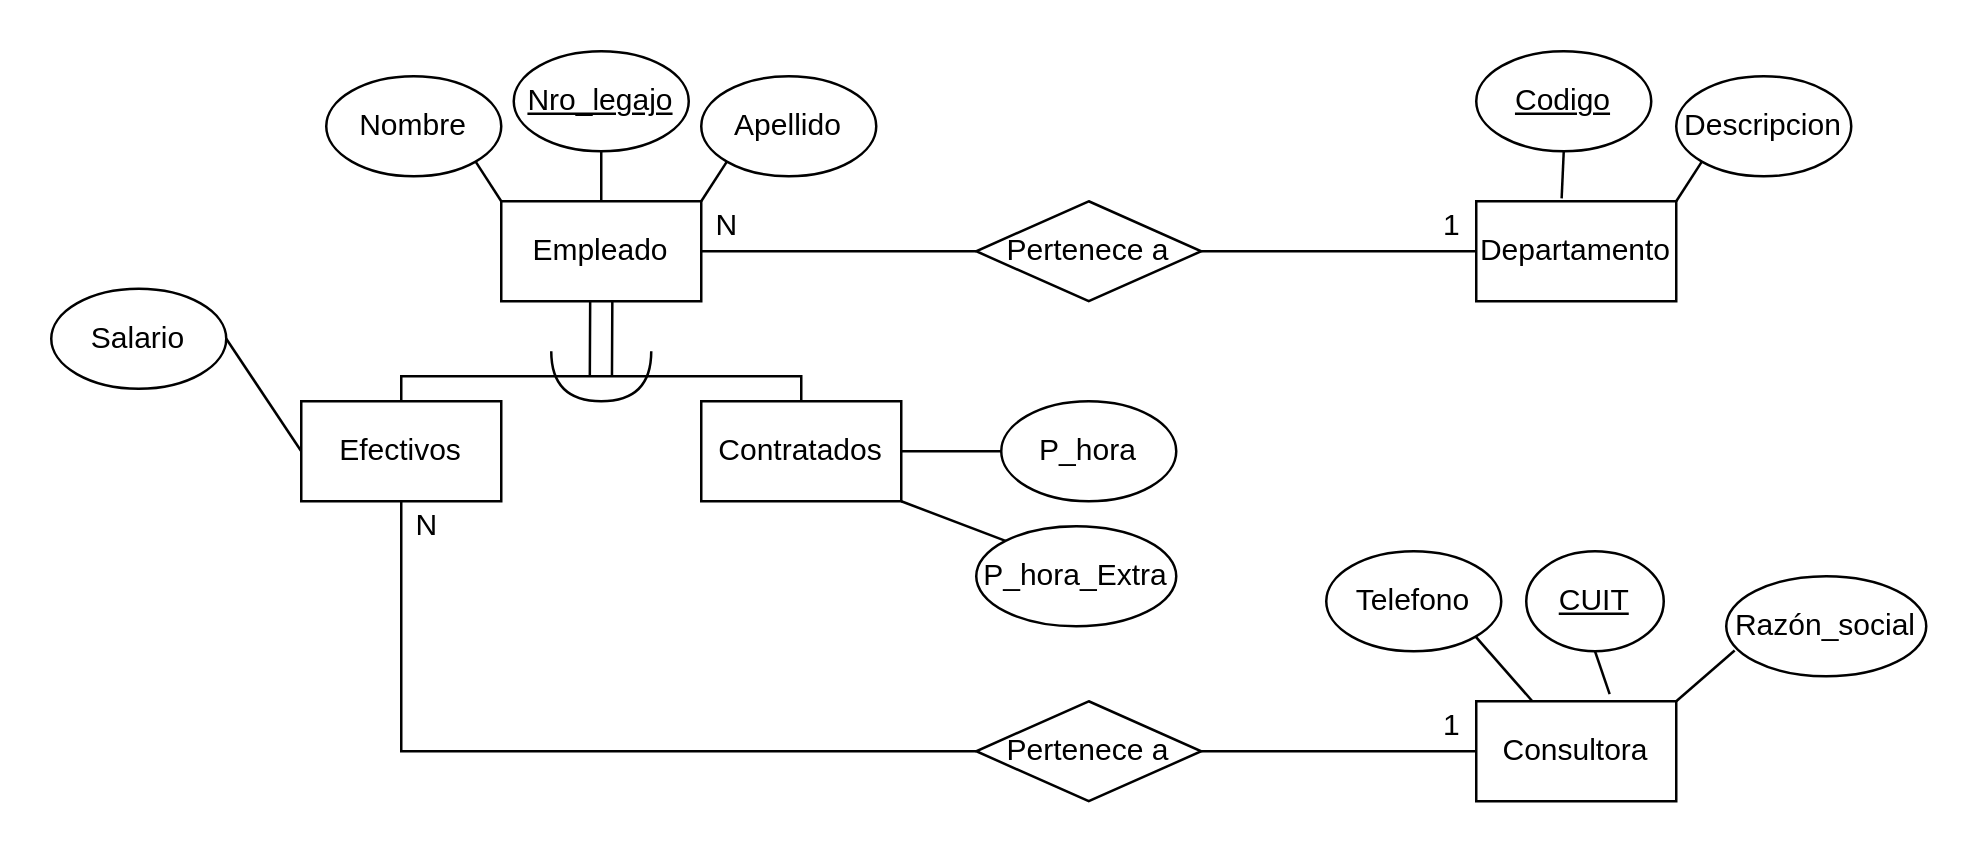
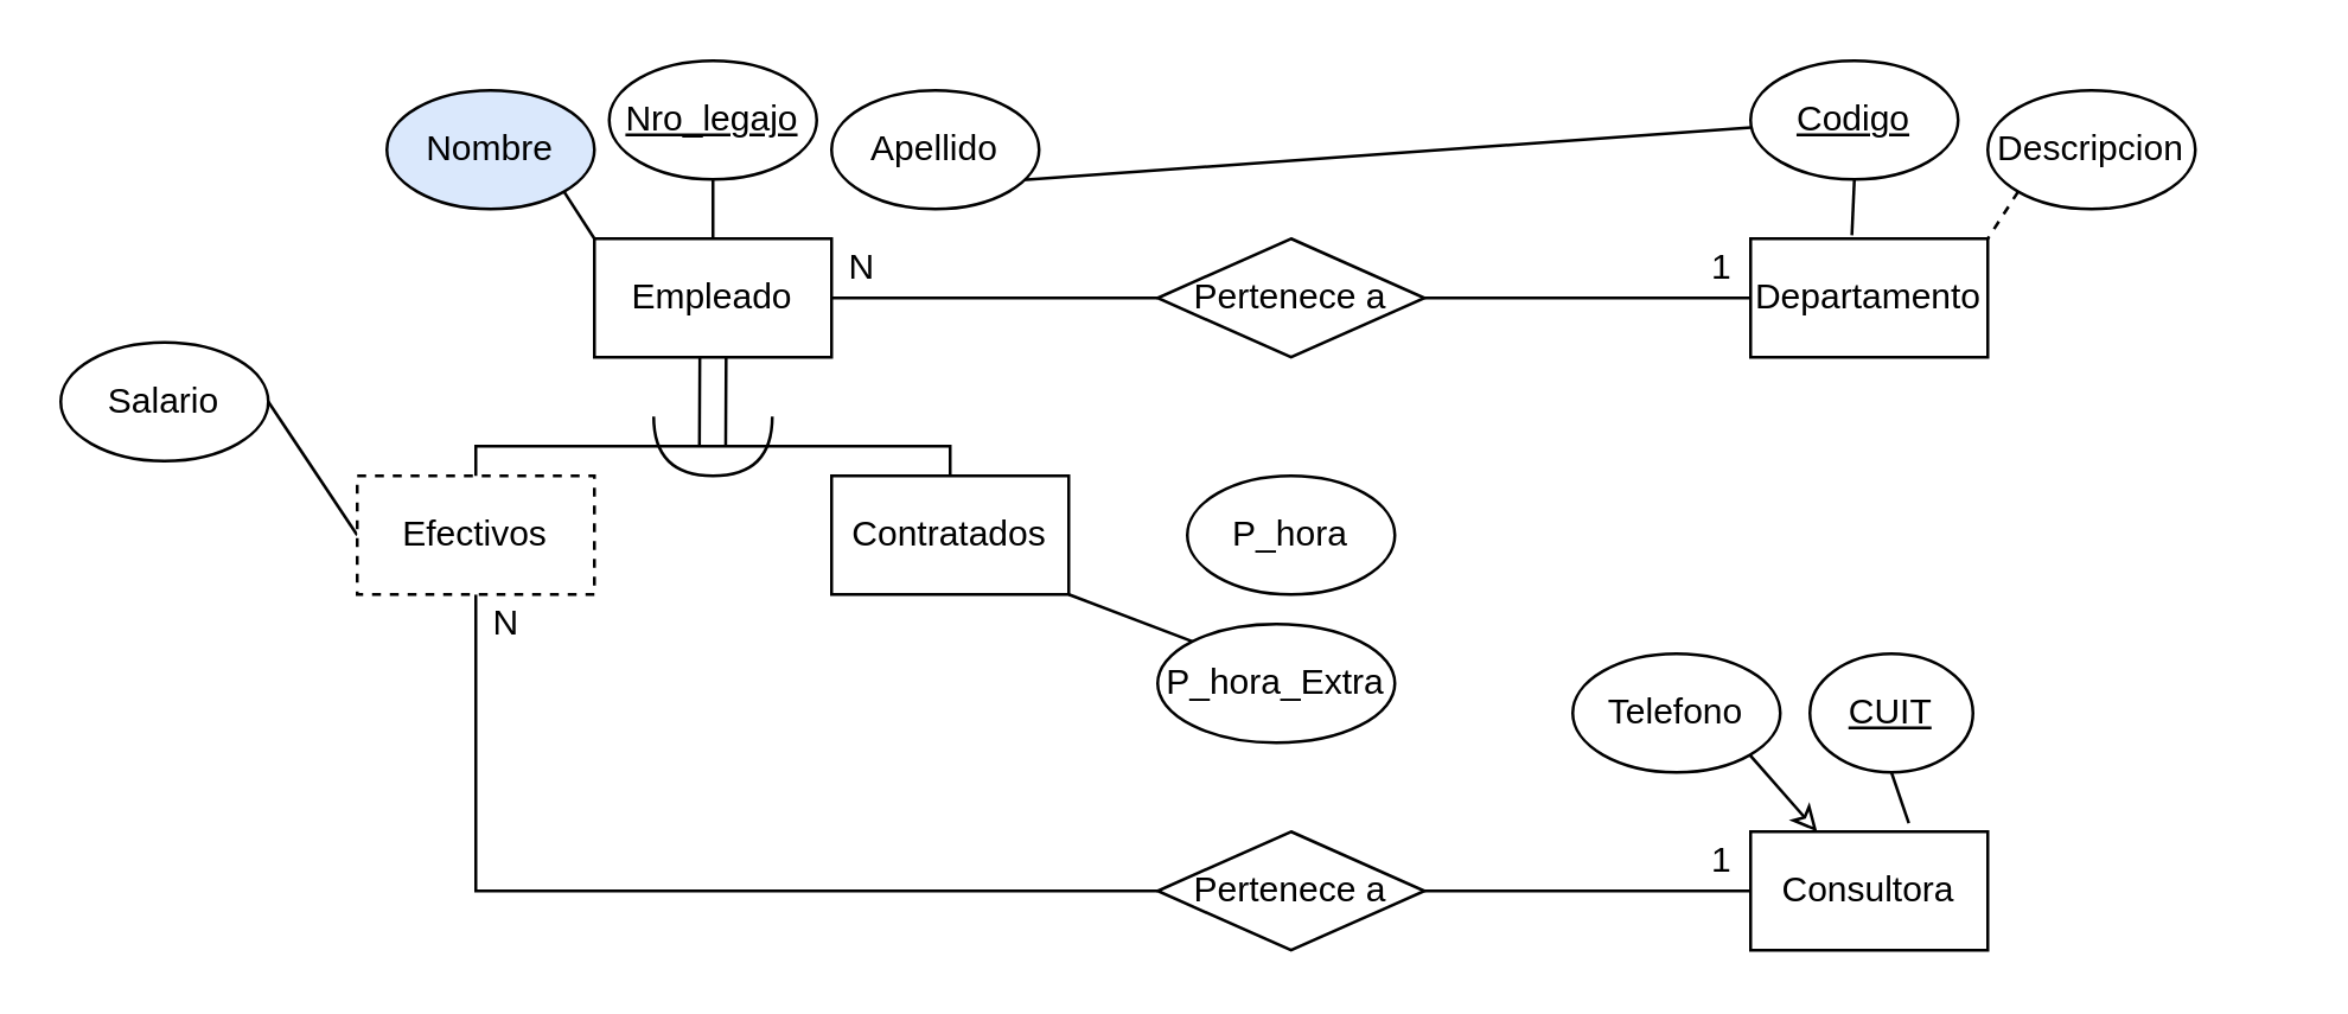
  <mxCell id="0" />
  <mxCell id="1" parent="0" />
  <mxCell id="2" style="rounded=0;orthogonalLoop=1;jettySize=auto;html=1;exitX=1;exitY=0.5;exitDx=0;exitDy=0;entryX=0;entryY=0.5;entryDx=0;entryDy=0;strokeWidth=1;endArrow=none;endFill=0;" parent="1" source="4" target="17" edge="1"><mxGeometry relative="1" as="geometry" /></mxCell>
  <mxCell id="3" style="edgeStyle=orthogonalEdgeStyle;rounded=0;orthogonalLoop=1;jettySize=auto;html=1;exitX=0.5;exitY=1;exitDx=0;exitDy=0;endArrow=none;endFill=0;shape=link;width=-8.857;" parent="1" source="4" edge="1"><mxGeometry relative="1" as="geometry"><mxPoint x="239.857" y="150" as="targetPoint" /></mxGeometry></mxCell>
  <mxCell id="4" value="Empleado" style="whiteSpace=wrap;html=1;align=center;" parent="1" vertex="1"><mxGeometry x="200" y="80" width="80" height="40" as="geometry" /></mxCell>
  <mxCell id="5" style="rounded=0;orthogonalLoop=1;jettySize=auto;html=1;exitX=1;exitY=1;exitDx=0;exitDy=0;entryX=0;entryY=0;entryDx=0;entryDy=0;endArrow=none;endFill=0;strokeWidth=1;" parent="1" source="6" target="4" edge="1"><mxGeometry relative="1" as="geometry" /></mxCell>
- <mxCell id="6" value="Nombre" style="ellipse;whiteSpace=wrap;html=1;align=center;" parent="1" vertex="1"><mxGeometry x="130" y="30" width="70" height="40" as="geometry" /></mxCell>
+ <mxCell id="6" value="Nombre" style="ellipse;whiteSpace=wrap;html=1;align=center;fillColor=#dae8fc;" parent="1" vertex="1"><mxGeometry x="130" y="30" width="70" height="40" as="geometry" /></mxCell>
  <mxCell id="7" style="edgeStyle=none;rounded=0;orthogonalLoop=1;jettySize=auto;html=1;exitX=0.5;exitY=1;exitDx=0;exitDy=0;entryX=0.5;entryY=0;entryDx=0;entryDy=0;endArrow=none;endFill=0;strokeWidth=1;" parent="1" source="8" target="4" edge="1"><mxGeometry relative="1" as="geometry" /></mxCell>
  <mxCell id="8" value="Nro_legajo" style="ellipse;whiteSpace=wrap;html=1;align=center;fontStyle=4;" parent="1" vertex="1"><mxGeometry x="205" y="20" width="70" height="40" as="geometry" /></mxCell>
- <mxCell id="9" style="edgeStyle=none;rounded=0;orthogonalLoop=1;jettySize=auto;html=1;exitX=0;exitY=1;exitDx=0;exitDy=0;entryX=1;entryY=0;entryDx=0;entryDy=0;endArrow=none;endFill=0;strokeWidth=1;" parent="1" source="10" target="4" edge="1"><mxGeometry relative="1" as="geometry" /></mxCell>
+ <mxCell id="9" style="edgeStyle=none;rounded=0;orthogonalLoop=1;jettySize=auto;html=1;exitX=0;exitY=1;exitDx=0;exitDy=0;endArrow=none;endFill=0;strokeWidth=1;" parent="1" source="10" target="15" edge="1"><mxGeometry relative="1" as="geometry" /></mxCell>
  <mxCell id="10" value="Apellido" style="ellipse;whiteSpace=wrap;html=1;align=center;" parent="1" vertex="1"><mxGeometry x="280" y="30" width="70" height="40" as="geometry" /></mxCell>
  <mxCell id="11" value="Departamento" style="whiteSpace=wrap;html=1;align=center;" parent="1" vertex="1"><mxGeometry x="590" y="80" width="80" height="40" as="geometry" /></mxCell>
- <mxCell id="12" style="edgeStyle=none;rounded=0;orthogonalLoop=1;jettySize=auto;html=1;exitX=0;exitY=1;exitDx=0;exitDy=0;entryX=1;entryY=0;entryDx=0;entryDy=0;endArrow=none;endFill=0;strokeWidth=1;" parent="1" source="13" target="11" edge="1"><mxGeometry relative="1" as="geometry" /></mxCell>
+ <mxCell id="12" style="edgeStyle=none;rounded=0;orthogonalLoop=1;jettySize=auto;html=1;exitX=0;exitY=1;exitDx=0;exitDy=0;entryX=1;entryY=0;entryDx=0;entryDy=0;endArrow=none;endFill=0;strokeWidth=1;dashed=1;" parent="1" source="13" target="11" edge="1"><mxGeometry relative="1" as="geometry" /></mxCell>
  <mxCell id="13" value="Descripcion" style="ellipse;whiteSpace=wrap;html=1;align=center;" parent="1" vertex="1"><mxGeometry x="670" y="30" width="70" height="40" as="geometry" /></mxCell>
  <mxCell id="14" style="edgeStyle=none;rounded=0;orthogonalLoop=1;jettySize=auto;html=1;exitX=0.5;exitY=1;exitDx=0;exitDy=0;entryX=0.427;entryY=-0.029;entryDx=0;entryDy=0;entryPerimeter=0;endArrow=none;endFill=0;strokeWidth=1;" parent="1" source="15" target="11" edge="1"><mxGeometry relative="1" as="geometry" /></mxCell>
  <mxCell id="15" value="Codigo" style="ellipse;whiteSpace=wrap;html=1;align=center;fontStyle=4;" parent="1" vertex="1"><mxGeometry x="590" y="20" width="70" height="40" as="geometry" /></mxCell>
  <mxCell id="16" style="edgeStyle=none;rounded=0;orthogonalLoop=1;jettySize=auto;html=1;exitX=1;exitY=0.5;exitDx=0;exitDy=0;entryX=0;entryY=0.5;entryDx=0;entryDy=0;endArrow=none;endFill=0;strokeWidth=1;" parent="1" source="17" target="11" edge="1"><mxGeometry relative="1" as="geometry" /></mxCell>
  <mxCell id="17" value="Pertenece a" style="shape=rhombus;perimeter=rhombusPerimeter;whiteSpace=wrap;html=1;align=center;" parent="1" vertex="1"><mxGeometry x="390" y="80" width="90" height="40" as="geometry" /></mxCell>
  <mxCell id="18" value="N" style="text;html=1;align=center;verticalAlign=middle;resizable=0;points=[];autosize=1;" parent="1" vertex="1"><mxGeometry x="280" y="80" width="20" height="20" as="geometry" /></mxCell>
  <mxCell id="19" value="1" style="text;html=1;align=center;verticalAlign=middle;resizable=0;points=[];autosize=1;" parent="1" vertex="1"><mxGeometry x="570" y="80" width="20" height="20" as="geometry" /></mxCell>
  <mxCell id="20" style="edgeStyle=none;rounded=0;orthogonalLoop=1;jettySize=auto;html=1;exitX=0;exitY=0.5;exitDx=0;exitDy=0;entryX=1;entryY=0.5;entryDx=0;entryDy=0;endArrow=none;endFill=0;strokeWidth=1;" parent="1" source="22" target="27" edge="1"><mxGeometry relative="1" as="geometry" /></mxCell>
  <mxCell id="21" style="edgeStyle=orthogonalEdgeStyle;rounded=0;orthogonalLoop=1;jettySize=auto;html=1;exitX=0.5;exitY=1;exitDx=0;exitDy=0;entryX=0;entryY=0.5;entryDx=0;entryDy=0;endArrow=none;endFill=0;strokeWidth=1;" parent="1" source="22" target="33" edge="1"><mxGeometry relative="1" as="geometry" /></mxCell>
- <mxCell id="22" value="Efectivos" style="whiteSpace=wrap;html=1;align=center;" parent="1" vertex="1"><mxGeometry x="120" y="160" width="80" height="40" as="geometry" /></mxCell>
- <mxCell id="23" style="edgeStyle=none;rounded=0;orthogonalLoop=1;jettySize=auto;html=1;exitX=1;exitY=0.5;exitDx=0;exitDy=0;entryX=0;entryY=0.5;entryDx=0;entryDy=0;endArrow=none;endFill=0;strokeWidth=1;" parent="1" source="26" target="28" edge="1"><mxGeometry relative="1" as="geometry" /></mxCell>
+ <mxCell id="22" value="Efectivos" style="whiteSpace=wrap;html=1;align=center;dashed=1;" parent="1" vertex="1"><mxGeometry x="120" y="160" width="80" height="40" as="geometry" /></mxCell>
  <mxCell id="24" style="edgeStyle=none;rounded=0;orthogonalLoop=1;jettySize=auto;html=1;exitX=1;exitY=1;exitDx=0;exitDy=0;entryX=0;entryY=0;entryDx=0;entryDy=0;endArrow=none;endFill=0;strokeWidth=1;" parent="1" source="26" target="29" edge="1"><mxGeometry relative="1" as="geometry" /></mxCell>
  <mxCell id="25" style="edgeStyle=orthogonalEdgeStyle;rounded=0;orthogonalLoop=1;jettySize=auto;html=1;entryX=0.5;entryY=0;entryDx=0;entryDy=0;endArrow=none;endFill=0;" parent="1" source="26" target="22" edge="1"><mxGeometry relative="1" as="geometry"><Array as="points"><mxPoint x="320" y="150" /><mxPoint x="160" y="150" /></Array></mxGeometry></mxCell>
  <mxCell id="26" value="Contratados" style="whiteSpace=wrap;html=1;align=center;" parent="1" vertex="1"><mxGeometry x="280" y="160" width="80" height="40" as="geometry" /></mxCell>
  <mxCell id="27" value="Salario" style="ellipse;whiteSpace=wrap;html=1;align=center;" parent="1" vertex="1"><mxGeometry x="20" y="115" width="70" height="40" as="geometry" /></mxCell>
  <mxCell id="28" value="P_hora" style="ellipse;whiteSpace=wrap;html=1;align=center;" parent="1" vertex="1"><mxGeometry x="400" y="160" width="70" height="40" as="geometry" /></mxCell>
  <mxCell id="29" value="P_hora_Extra" style="ellipse;whiteSpace=wrap;html=1;align=center;" parent="1" vertex="1"><mxGeometry x="390" y="210" width="80" height="40" as="geometry" /></mxCell>
- <mxCell id="30" style="edgeStyle=none;rounded=0;orthogonalLoop=1;jettySize=auto;html=1;exitX=1;exitY=0;exitDx=0;exitDy=0;entryX=0.042;entryY=0.742;entryDx=0;entryDy=0;entryPerimeter=0;endArrow=none;endFill=0;strokeWidth=1;" parent="1" source="31" target="38" edge="1"><mxGeometry relative="1" as="geometry" /></mxCell>
  <mxCell id="31" value="Consultora" style="whiteSpace=wrap;html=1;align=center;" parent="1" vertex="1"><mxGeometry x="590" y="280" width="80" height="40" as="geometry" /></mxCell>
  <mxCell id="32" style="edgeStyle=orthogonalEdgeStyle;rounded=0;orthogonalLoop=1;jettySize=auto;html=1;exitX=1;exitY=0.5;exitDx=0;exitDy=0;entryX=0;entryY=0.5;entryDx=0;entryDy=0;endArrow=none;endFill=0;strokeWidth=1;" parent="1" source="33" target="31" edge="1"><mxGeometry relative="1" as="geometry" /></mxCell>
  <mxCell id="33" value="Pertenece a" style="shape=rhombus;perimeter=rhombusPerimeter;whiteSpace=wrap;html=1;align=center;" parent="1" vertex="1"><mxGeometry x="390" y="280" width="90" height="40" as="geometry" /></mxCell>
  <mxCell id="34" value="N" style="text;html=1;align=center;verticalAlign=middle;resizable=0;points=[];autosize=1;" parent="1" vertex="1"><mxGeometry x="160" y="200" width="20" height="20" as="geometry" /></mxCell>
  <mxCell id="35" value="1" style="text;html=1;align=center;verticalAlign=middle;resizable=0;points=[];autosize=1;" parent="1" vertex="1"><mxGeometry x="570" y="280" width="20" height="20" as="geometry" /></mxCell>
  <mxCell id="36" style="edgeStyle=none;rounded=0;orthogonalLoop=1;jettySize=auto;html=1;exitX=0.5;exitY=1;exitDx=0;exitDy=0;entryX=0.667;entryY=-0.071;entryDx=0;entryDy=0;entryPerimeter=0;endArrow=none;endFill=0;strokeWidth=1;" parent="1" source="37" target="31" edge="1"><mxGeometry relative="1" as="geometry" /></mxCell>
  <mxCell id="37" value="&lt;u&gt;CUIT&lt;/u&gt;" style="ellipse;whiteSpace=wrap;html=1;align=center;" parent="1" vertex="1"><mxGeometry x="610" y="220" width="55" height="40" as="geometry" /></mxCell>
- <mxCell id="38" value="Razón_social" style="ellipse;whiteSpace=wrap;html=1;align=center;" parent="1" vertex="1"><mxGeometry x="690" y="230" width="80" height="40" as="geometry" /></mxCell>
- <mxCell id="39" style="rounded=0;orthogonalLoop=1;jettySize=auto;html=1;exitX=1;exitY=1;exitDx=0;exitDy=0;endArrow=none;endFill=0;strokeWidth=1;" parent="1" source="40" target="31" edge="1"><mxGeometry relative="1" as="geometry" /></mxCell>
+ <mxCell id="39" style="rounded=0;orthogonalLoop=1;jettySize=auto;html=1;exitX=1;exitY=1;exitDx=0;exitDy=0;endArrow=classic;endFill=0;strokeWidth=1;" parent="1" source="40" target="31" edge="1"><mxGeometry relative="1" as="geometry" /></mxCell>
  <mxCell id="40" value="Telefono" style="ellipse;whiteSpace=wrap;html=1;align=center;" parent="1" vertex="1"><mxGeometry x="530" y="220" width="70" height="40" as="geometry" /></mxCell>
  <mxCell id="41" value="" style="endArrow=none;html=1;rounded=0;edgeStyle=orthogonalEdgeStyle;curved=1;" edge="1" parent="1"><mxGeometry relative="1" as="geometry"><mxPoint x="220" y="140" as="sourcePoint" /><mxPoint x="260" y="140" as="targetPoint" /><Array as="points"><mxPoint x="220" y="160" /><mxPoint x="260" y="160" /></Array></mxGeometry></mxCell>
